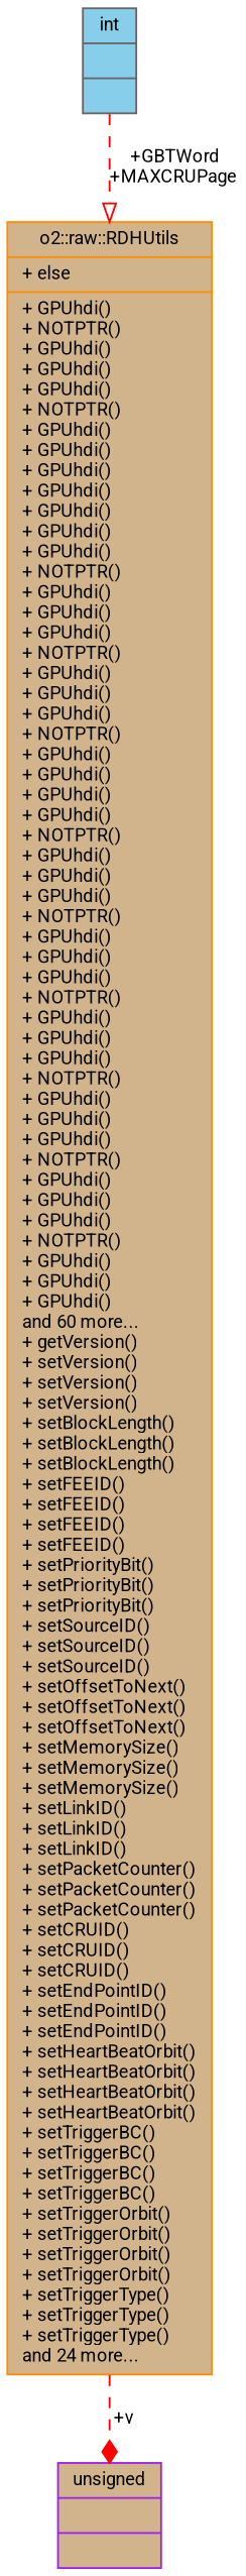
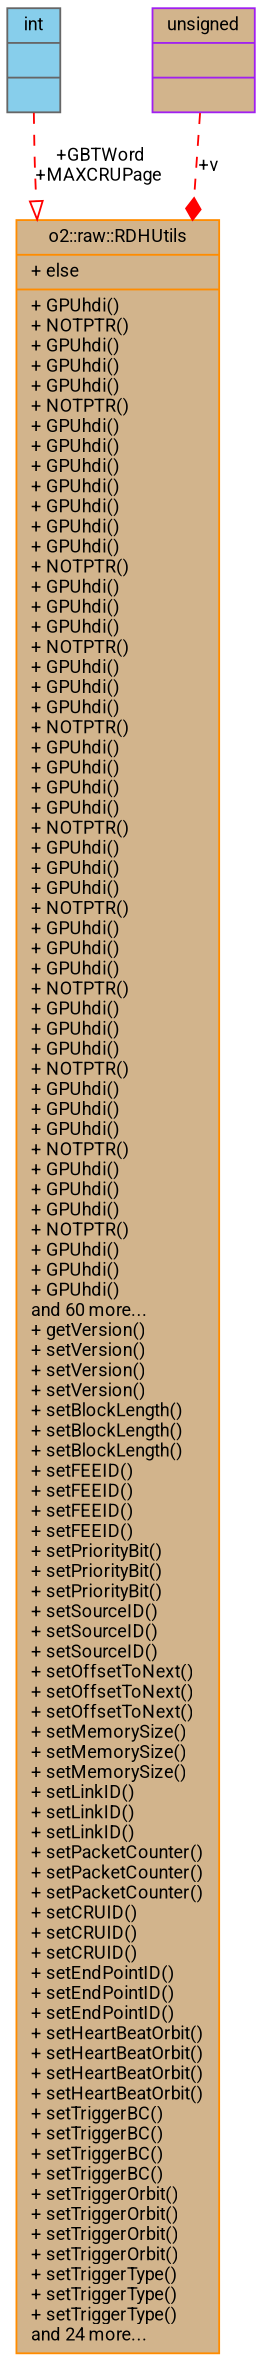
  digraph {
    fontname=Roboto
    node [fillcolor=tan fontname=Roboto fontsize=10 shape=record style=filled]
    edge [color=red fontname=Roboto fontsize=10 labelfontname=Helvetica labelfontsize=10 style=dashed]
    n1 [color=darkorange fontcolor=black height=0.2 label="{o2::raw::RDHUtils\n|+ else\l|+ GPUhdi()\l+ NOTPTR()\l+ GPUhdi()\l+ GPUhdi()\l+ GPUhdi()\l+ NOTPTR()\l+ GPUhdi()\l+ GPUhdi()\l+ GPUhdi()\l+ GPUhdi()\l+ GPUhdi()\l+ GPUhdi()\l+ GPUhdi()\l+ NOTPTR()\l+ GPUhdi()\l+ GPUhdi()\l+ GPUhdi()\l+ NOTPTR()\l+ GPUhdi()\l+ GPUhdi()\l+ GPUhdi()\l+ NOTPTR()\l+ GPUhdi()\l+ GPUhdi()\l+ GPUhdi()\l+ GPUhdi()\l+ NOTPTR()\l+ GPUhdi()\l+ GPUhdi()\l+ GPUhdi()\l+ NOTPTR()\l+ GPUhdi()\l+ GPUhdi()\l+ GPUhdi()\l+ NOTPTR()\l+ GPUhdi()\l+ GPUhdi()\l+ GPUhdi()\l+ NOTPTR()\l+ GPUhdi()\l+ GPUhdi()\l+ GPUhdi()\l+ NOTPTR()\l+ GPUhdi()\l+ GPUhdi()\l+ GPUhdi()\l+ NOTPTR()\l+ GPUhdi()\l+ GPUhdi()\l+ GPUhdi()\land 60 more...\l+ getVersion()\l+ setVersion()\l+ setVersion()\l+ setVersion()\l+ setBlockLength()\l+ setBlockLength()\l+ setBlockLength()\l+ setFEEID()\l+ setFEEID()\l+ setFEEID()\l+ setFEEID()\l+ setPriorityBit()\l+ setPriorityBit()\l+ setPriorityBit()\l+ setSourceID()\l+ setSourceID()\l+ setSourceID()\l+ setOffsetToNext()\l+ setOffsetToNext()\l+ setOffsetToNext()\l+ setMemorySize()\l+ setMemorySize()\l+ setMemorySize()\l+ setLinkID()\l+ setLinkID()\l+ setLinkID()\l+ setPacketCounter()\l+ setPacketCounter()\l+ setPacketCounter()\l+ setCRUID()\l+ setCRUID()\l+ setCRUID()\l+ setEndPointID()\l+ setEndPointID()\l+ setEndPointID()\l+ setHeartBeatOrbit()\l+ setHeartBeatOrbit()\l+ setHeartBeatOrbit()\l+ setHeartBeatOrbit()\l+ setTriggerBC()\l+ setTriggerBC()\l+ setTriggerBC()\l+ setTriggerBC()\l+ setTriggerOrbit()\l+ setTriggerOrbit()\l+ setTriggerOrbit()\l+ setTriggerOrbit()\l+ setTriggerType()\l+ setTriggerType()\l+ setTriggerType()\land 24 more...\l}" width=0.4]
    n2 [color=gray40 fillcolor=skyblue height=0.2 label="{int\n||}" width=0.4]
    n3 [color=purple height=0.2 label="{unsigned\n||}" width=0.4]
    n2 -> n1 [arrowhead=onormal label=" +GBTWord\n+MAXCRUPage"]
-   n1 -> n3 [arrowhead=diamond label=" +v"]
+   n3 -> n1 [arrowhead=diamond label=" +v"]
  }
